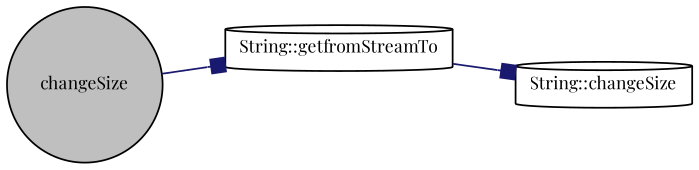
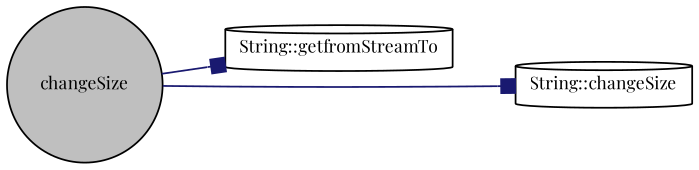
  digraph {
    fontname="Playfair Display"
    rankdir=LR
    node [color=black fillcolor=white fontname="Playfair Display" fontsize=10 shape=cylinder style=filled]
    edge [arrowhead=box color=midnightblue fontname="Playfair Display" fontsize=10 labelfontname=Helvetica labelfontsize=10 style=solid]
    n1 [fillcolor=grey75 fontcolor=black height=0.2 label=changeSize shape=circle width=0.4]
    n2 [height=0.2 label="String::getfromStreamTo" width=0.4]
    n3 [height=0.2 label="String::changeSize" width=0.4]
    n1 -> n2
-   n2 -> n3
+   n1 -> n3
  }
